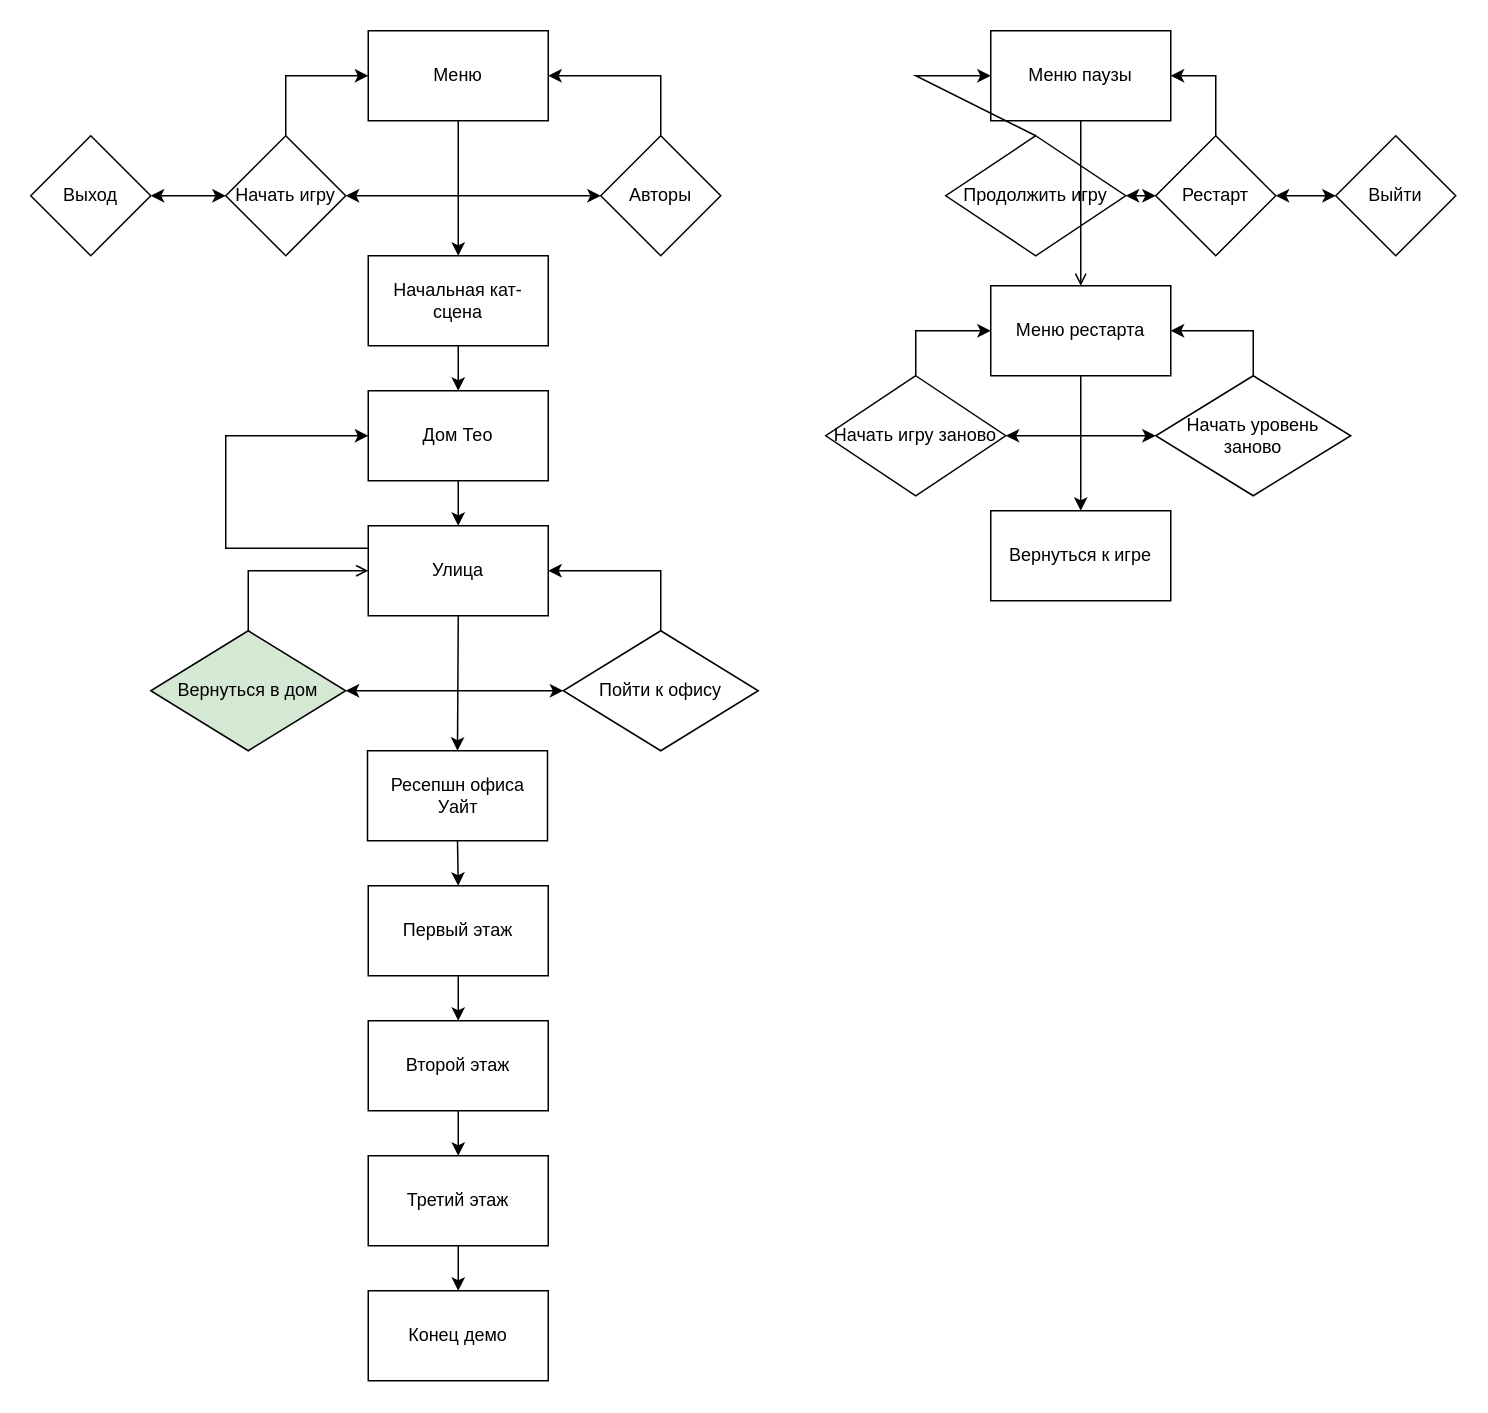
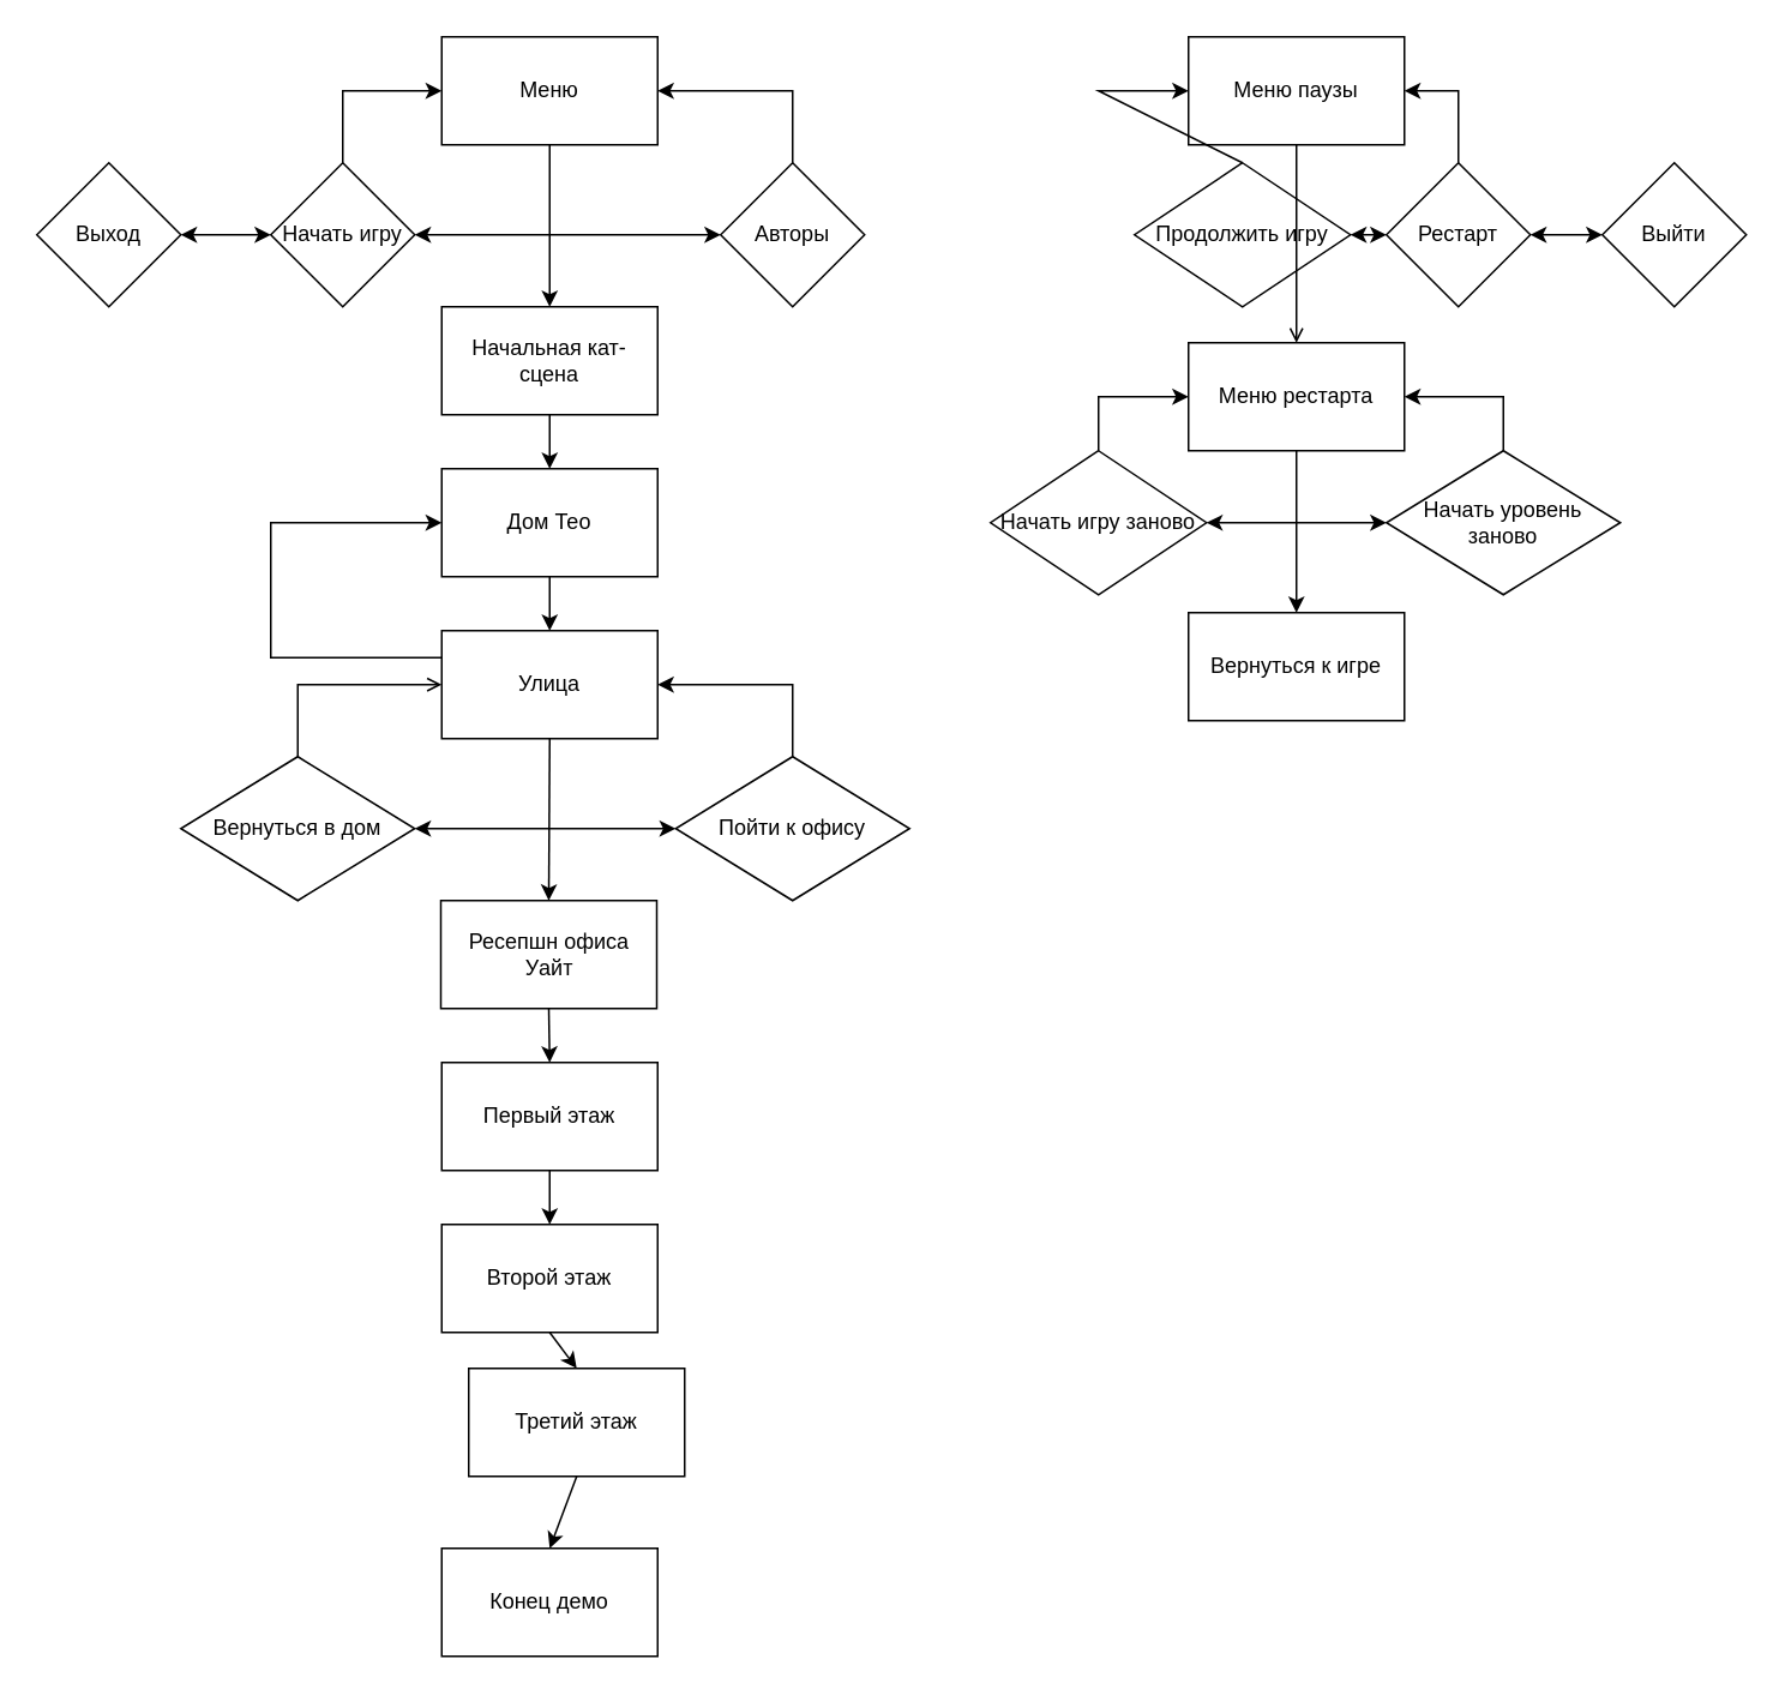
  <mxCell id="0" />
  <mxCell id="1" parent="0" />
  <mxCell id="2" value="Меню" style="rounded=0;whiteSpace=wrap;html=1;" parent="1" vertex="1"><mxGeometry x="245" y="20" width="120" height="60" as="geometry" /></mxCell>
  <mxCell id="3" value="Начать игру" style="rhombus;whiteSpace=wrap;html=1;" parent="1" vertex="1"><mxGeometry x="150" y="90" width="80" height="80" as="geometry" /></mxCell>
  <mxCell id="4" value="Авторы" style="rhombus;whiteSpace=wrap;html=1;" parent="1" vertex="1"><mxGeometry x="400" y="90" width="80" height="80" as="geometry" /></mxCell>
  <mxCell id="5" value="Выход" style="rhombus;whiteSpace=wrap;html=1;" parent="1" vertex="1"><mxGeometry x="20" y="90" width="80" height="80" as="geometry" /></mxCell>
  <mxCell id="6" value="Начальная кат-сцена" style="rounded=0;whiteSpace=wrap;html=1;" parent="1" vertex="1"><mxGeometry x="245" y="170" width="120" height="60" as="geometry" /></mxCell>
  <mxCell id="7" value="Дом Тео" style="rounded=0;whiteSpace=wrap;html=1;" parent="1" vertex="1"><mxGeometry x="245" y="260" width="120" height="60" as="geometry" /></mxCell>
  <mxCell id="8" value="Улица" style="rounded=0;whiteSpace=wrap;html=1;" parent="1" vertex="1"><mxGeometry x="245" y="350" width="120" height="60" as="geometry" /></mxCell>
  <mxCell id="9" value="Ресепшн офиса Уайт" style="rounded=0;whiteSpace=wrap;html=1;" parent="1" vertex="1"><mxGeometry x="244.5" y="500" width="120" height="60" as="geometry" /></mxCell>
- <mxCell id="10" value="Вернуться в дом" style="rhombus;whiteSpace=wrap;html=1;fillColor=#d5e8d4;" parent="1" vertex="1"><mxGeometry x="100" y="420" width="130" height="80" as="geometry" /></mxCell>
+ <mxCell id="10" value="Вернуться в дом" style="rhombus;whiteSpace=wrap;html=1;" parent="1" vertex="1"><mxGeometry x="100" y="420" width="130" height="80" as="geometry" /></mxCell>
  <mxCell id="11" value="Пойти к офису" style="rhombus;whiteSpace=wrap;html=1;" parent="1" vertex="1"><mxGeometry x="375" y="420" width="130" height="80" as="geometry" /></mxCell>
  <mxCell id="12" value="" style="endArrow=classic;startArrow=classic;html=1;rounded=0;exitX=1;exitY=0.5;exitDx=0;exitDy=0;entryX=0;entryY=0.5;entryDx=0;entryDy=0;" parent="1" source="5" target="3" edge="1"><mxGeometry width="50" height="50" relative="1" as="geometry"><mxPoint x="230" y="160" as="sourcePoint" /><mxPoint x="280" y="110" as="targetPoint" /></mxGeometry></mxCell>
  <mxCell id="13" value="" style="endArrow=classic;startArrow=classic;html=1;rounded=0;exitX=1;exitY=0.5;exitDx=0;exitDy=0;entryX=0;entryY=0.5;entryDx=0;entryDy=0;" parent="1" source="3" target="4" edge="1"><mxGeometry width="50" height="50" relative="1" as="geometry"><mxPoint x="380" y="150" as="sourcePoint" /><mxPoint x="430" y="100" as="targetPoint" /></mxGeometry></mxCell>
  <mxCell id="14" value="" style="endArrow=classic;html=1;rounded=0;entryX=0;entryY=0.5;entryDx=0;entryDy=0;exitX=0.5;exitY=0;exitDx=0;exitDy=0;" parent="1" source="3" target="2" edge="1"><mxGeometry width="50" height="50" relative="1" as="geometry"><mxPoint x="305" y="90" as="sourcePoint" /><mxPoint x="360" y="60" as="targetPoint" /><Array as="points"><mxPoint x="190" y="50" /></Array></mxGeometry></mxCell>
  <mxCell id="15" value="" style="endArrow=classic;html=1;rounded=0;entryX=1;entryY=0.5;entryDx=0;entryDy=0;exitX=0.5;exitY=0;exitDx=0;exitDy=0;" parent="1" source="4" target="2" edge="1"><mxGeometry width="50" height="50" relative="1" as="geometry"><mxPoint x="430" y="110" as="sourcePoint" /><mxPoint x="480" y="60" as="targetPoint" /><Array as="points"><mxPoint x="440" y="50" /></Array></mxGeometry></mxCell>
  <mxCell id="16" value="" style="endArrow=classic;html=1;rounded=0;exitX=0.5;exitY=1;exitDx=0;exitDy=0;entryX=0.5;entryY=0;entryDx=0;entryDy=0;" parent="1" source="2" target="6" edge="1"><mxGeometry width="50" height="50" relative="1" as="geometry"><mxPoint x="280" y="140" as="sourcePoint" /><mxPoint x="330" y="90" as="targetPoint" /></mxGeometry></mxCell>
  <mxCell id="17" value="" style="endArrow=classic;html=1;rounded=0;exitX=0.5;exitY=1;exitDx=0;exitDy=0;entryX=0.5;entryY=0;entryDx=0;entryDy=0;" parent="1" source="6" target="7" edge="1"><mxGeometry width="50" height="50" relative="1" as="geometry"><mxPoint x="450" y="240" as="sourcePoint" /><mxPoint x="500" y="190" as="targetPoint" /></mxGeometry></mxCell>
  <mxCell id="18" value="" style="endArrow=classic;startArrow=classic;html=1;rounded=0;exitX=1;exitY=0.5;exitDx=0;exitDy=0;entryX=0;entryY=0.5;entryDx=0;entryDy=0;" parent="1" source="10" target="11" edge="1"><mxGeometry width="50" height="50" relative="1" as="geometry"><mxPoint x="250" y="490" as="sourcePoint" /><mxPoint x="300" y="440" as="targetPoint" /></mxGeometry></mxCell>
  <mxCell id="19" value="" style="endArrow=open;html=1;rounded=0;entryX=0;entryY=0.5;entryDx=0;entryDy=0;exitX=0.5;exitY=0;exitDx=0;exitDy=0;" parent="1" source="10" target="8" edge="1"><mxGeometry width="50" height="50" relative="1" as="geometry"><mxPoint x="170" y="420" as="sourcePoint" /><mxPoint x="190" y="380" as="targetPoint" /><Array as="points"><mxPoint x="165" y="380" /></Array></mxGeometry></mxCell>
  <mxCell id="20" value="" style="endArrow=classic;html=1;rounded=0;entryX=1;entryY=0.5;entryDx=0;entryDy=0;exitX=0.5;exitY=0;exitDx=0;exitDy=0;" parent="1" source="11" target="8" edge="1"><mxGeometry width="50" height="50" relative="1" as="geometry"><mxPoint x="430" y="430" as="sourcePoint" /><mxPoint x="480" y="380" as="targetPoint" /><Array as="points"><mxPoint x="440" y="380" /></Array></mxGeometry></mxCell>
  <mxCell id="21" value="" style="endArrow=classic;html=1;rounded=0;exitX=0.5;exitY=1;exitDx=0;exitDy=0;entryX=0.5;entryY=0;entryDx=0;entryDy=0;" parent="1" source="8" target="9" edge="1"><mxGeometry width="50" height="50" relative="1" as="geometry"><mxPoint x="290" y="490" as="sourcePoint" /><mxPoint x="340" y="440" as="targetPoint" /></mxGeometry></mxCell>
  <mxCell id="22" value="" style="endArrow=classic;html=1;rounded=0;exitX=0.5;exitY=1;exitDx=0;exitDy=0;entryX=0.5;entryY=0;entryDx=0;entryDy=0;" parent="1" source="7" target="8" edge="1"><mxGeometry width="50" height="50" relative="1" as="geometry"><mxPoint x="110" y="370" as="sourcePoint" /><mxPoint x="160" y="320" as="targetPoint" /></mxGeometry></mxCell>
  <mxCell id="23" value="Меню рестарта" style="rounded=0;whiteSpace=wrap;html=1;" parent="1" vertex="1"><mxGeometry x="660" y="190" width="120" height="60" as="geometry" /></mxCell>
  <mxCell id="24" value="Меню паузы" style="rounded=0;whiteSpace=wrap;html=1;" parent="1" vertex="1"><mxGeometry x="660" y="20" width="120" height="60" as="geometry" /></mxCell>
  <mxCell id="25" value="Продолжить игру" style="rhombus;whiteSpace=wrap;html=1;" parent="1" vertex="1"><mxGeometry x="630" y="90" width="120" height="80" as="geometry" /></mxCell>
  <mxCell id="26" value="Выйти" style="rhombus;whiteSpace=wrap;html=1;" parent="1" vertex="1"><mxGeometry x="890" y="90" width="80" height="80" as="geometry" /></mxCell>
  <mxCell id="27" value="Рестарт" style="rhombus;whiteSpace=wrap;html=1;" parent="1" vertex="1"><mxGeometry x="770" y="90" width="80" height="80" as="geometry" /></mxCell>
  <mxCell id="28" value="" style="endArrow=classic;startArrow=classic;html=1;rounded=0;entryX=1;entryY=0.5;entryDx=0;entryDy=0;" parent="1" source="27" target="25" edge="1"><mxGeometry width="50" height="50" relative="1" as="geometry"><mxPoint x="634.289" y="180" as="sourcePoint" /><mxPoint x="655" y="130" as="targetPoint" /></mxGeometry></mxCell>
  <mxCell id="29" value="" style="endArrow=classic;startArrow=classic;html=1;rounded=0;entryX=0;entryY=0.5;entryDx=0;entryDy=0;exitX=1;exitY=0.5;exitDx=0;exitDy=0;" parent="1" source="27" target="26" edge="1"><mxGeometry width="50" height="50" relative="1" as="geometry"><mxPoint x="755" y="220" as="sourcePoint" /><mxPoint x="805" y="170" as="targetPoint" /></mxGeometry></mxCell>
  <mxCell id="30" value="" style="endArrow=classic;html=1;rounded=0;entryX=0;entryY=0.5;entryDx=0;entryDy=0;exitX=0.5;exitY=0;exitDx=0;exitDy=0;" parent="1" source="25" target="24" edge="1"><mxGeometry width="50" height="50" relative="1" as="geometry"><mxPoint x="570" y="100" as="sourcePoint" /><mxPoint x="620" y="50" as="targetPoint" /><Array as="points"><mxPoint x="610" y="50" /></Array></mxGeometry></mxCell>
  <mxCell id="31" value="" style="endArrow=classic;html=1;rounded=0;entryX=1;entryY=0.5;entryDx=0;entryDy=0;exitX=0.5;exitY=0;exitDx=0;exitDy=0;" parent="1" source="27" target="24" edge="1"><mxGeometry width="50" height="50" relative="1" as="geometry"><mxPoint x="820" y="100" as="sourcePoint" /><mxPoint x="870" y="50" as="targetPoint" /><Array as="points"><mxPoint x="810" y="50" /></Array></mxGeometry></mxCell>
  <mxCell id="32" value="" style="endArrow=open;html=1;rounded=0;exitX=0.5;exitY=1;exitDx=0;exitDy=0;entryX=0.5;entryY=0;entryDx=0;entryDy=0;" parent="1" source="24" target="23" edge="1"><mxGeometry width="50" height="50" relative="1" as="geometry"><mxPoint x="910" y="280" as="sourcePoint" /><mxPoint x="960" y="230" as="targetPoint" /></mxGeometry></mxCell>
  <mxCell id="33" value="Начать игру заново" style="rhombus;whiteSpace=wrap;html=1;" parent="1" vertex="1"><mxGeometry x="550" y="250" width="120" height="80" as="geometry" /></mxCell>
  <mxCell id="34" value="Начать уровень заново" style="rhombus;whiteSpace=wrap;html=1;" parent="1" vertex="1"><mxGeometry x="770" y="250" width="130" height="80" as="geometry" /></mxCell>
  <mxCell id="35" value="" style="endArrow=classic;html=1;rounded=0;exitX=0.5;exitY=0;exitDx=0;exitDy=0;entryX=0;entryY=0.5;entryDx=0;entryDy=0;" parent="1" source="33" target="23" edge="1"><mxGeometry width="50" height="50" relative="1" as="geometry"><mxPoint x="560" y="250" as="sourcePoint" /><mxPoint x="610" y="200" as="targetPoint" /><Array as="points"><mxPoint x="610" y="220" /></Array></mxGeometry></mxCell>
  <mxCell id="36" value="" style="endArrow=classic;html=1;rounded=0;entryX=1;entryY=0.5;entryDx=0;entryDy=0;exitX=0.5;exitY=0;exitDx=0;exitDy=0;" parent="1" source="34" target="23" edge="1"><mxGeometry width="50" height="50" relative="1" as="geometry"><mxPoint x="850" y="260" as="sourcePoint" /><mxPoint x="900" y="210" as="targetPoint" /><Array as="points"><mxPoint x="835" y="220" /></Array></mxGeometry></mxCell>
  <mxCell id="37" value="" style="endArrow=classic;startArrow=classic;html=1;rounded=0;exitX=1;exitY=0.5;exitDx=0;exitDy=0;entryX=0;entryY=0.5;entryDx=0;entryDy=0;" parent="1" source="33" target="34" edge="1"><mxGeometry width="50" height="50" relative="1" as="geometry"><mxPoint x="720" y="310" as="sourcePoint" /><mxPoint x="770" y="260" as="targetPoint" /></mxGeometry></mxCell>
  <mxCell id="38" value="Вернуться к игре" style="rounded=0;whiteSpace=wrap;html=1;" parent="1" vertex="1"><mxGeometry x="660" y="340" width="120" height="60" as="geometry" /></mxCell>
  <mxCell id="39" value="" style="endArrow=classic;html=1;rounded=0;exitX=0.5;exitY=1;exitDx=0;exitDy=0;entryX=0.5;entryY=0;entryDx=0;entryDy=0;" parent="1" source="23" target="38" edge="1"><mxGeometry width="50" height="50" relative="1" as="geometry"><mxPoint x="720" y="319.289" as="sourcePoint" /><mxPoint x="720" y="269.289" as="targetPoint" /></mxGeometry></mxCell>
  <mxCell id="40" value="Первый этаж" style="rounded=0;whiteSpace=wrap;html=1;" parent="1" vertex="1"><mxGeometry x="245" y="590" width="120" height="60" as="geometry" /></mxCell>
  <mxCell id="41" value="Второй этаж" style="rounded=0;whiteSpace=wrap;html=1;" parent="1" vertex="1"><mxGeometry x="245" y="680" width="120" height="60" as="geometry" /></mxCell>
  <mxCell id="42" value="" style="endArrow=classic;html=1;rounded=0;exitX=0.5;exitY=1;exitDx=0;exitDy=0;entryX=0.5;entryY=0;entryDx=0;entryDy=0;" parent="1" source="9" target="40" edge="1"><mxGeometry width="50" height="50" relative="1" as="geometry"><mxPoint x="440" y="590" as="sourcePoint" /><mxPoint x="490" y="540" as="targetPoint" /></mxGeometry></mxCell>
  <mxCell id="43" value="" style="endArrow=classic;html=1;rounded=0;entryX=0.5;entryY=0;entryDx=0;entryDy=0;exitX=0.5;exitY=1;exitDx=0;exitDy=0;" parent="1" source="40" target="41" edge="1"><mxGeometry width="50" height="50" relative="1" as="geometry"><mxPoint x="400" y="460" as="sourcePoint" /><mxPoint x="450" y="410" as="targetPoint" /><Array as="points" /></mxGeometry></mxCell>
- <mxCell id="44" value="Третий этаж" style="rounded=0;whiteSpace=wrap;html=1;" parent="1" vertex="1"><mxGeometry x="245" y="770" width="120" height="60" as="geometry" /></mxCell>
+ <mxCell id="44" value="Третий этаж" style="rounded=0;whiteSpace=wrap;html=1;" parent="1" vertex="1"><mxGeometry x="260" y="760" width="120" height="60" as="geometry" /></mxCell>
  <mxCell id="45" value="" style="endArrow=classic;html=1;rounded=0;exitX=0.5;exitY=1;exitDx=0;exitDy=0;entryX=0.5;entryY=0;entryDx=0;entryDy=0;" parent="1" source="41" target="44" edge="1"><mxGeometry width="50" height="50" relative="1" as="geometry"><mxPoint x="430" y="780" as="sourcePoint" /><mxPoint x="480" y="730" as="targetPoint" /></mxGeometry></mxCell>
  <mxCell id="46" value="" style="endArrow=classic;html=1;rounded=0;exitX=0;exitY=0.25;exitDx=0;exitDy=0;entryX=0;entryY=0.5;entryDx=0;entryDy=0;" parent="1" source="8" target="7" edge="1"><mxGeometry width="50" height="50" relative="1" as="geometry"><mxPoint x="130" y="340" as="sourcePoint" /><mxPoint x="180" y="290" as="targetPoint" /><Array as="points"><mxPoint x="150" y="365" /><mxPoint x="150" y="290" /></Array></mxGeometry></mxCell>
  <mxCell id="47" value="Конец демо" style="rounded=0;whiteSpace=wrap;html=1;" parent="1" vertex="1"><mxGeometry x="245" y="860" width="120" height="60" as="geometry" /></mxCell>
  <mxCell id="48" value="" style="endArrow=classic;html=1;rounded=0;exitX=0.5;exitY=1;exitDx=0;exitDy=0;entryX=0.5;entryY=0;entryDx=0;entryDy=0;" parent="1" source="44" target="47" edge="1"><mxGeometry width="50" height="50" relative="1" as="geometry"><mxPoint x="330" y="850" as="sourcePoint" /><mxPoint x="380" y="800" as="targetPoint" /></mxGeometry></mxCell>
